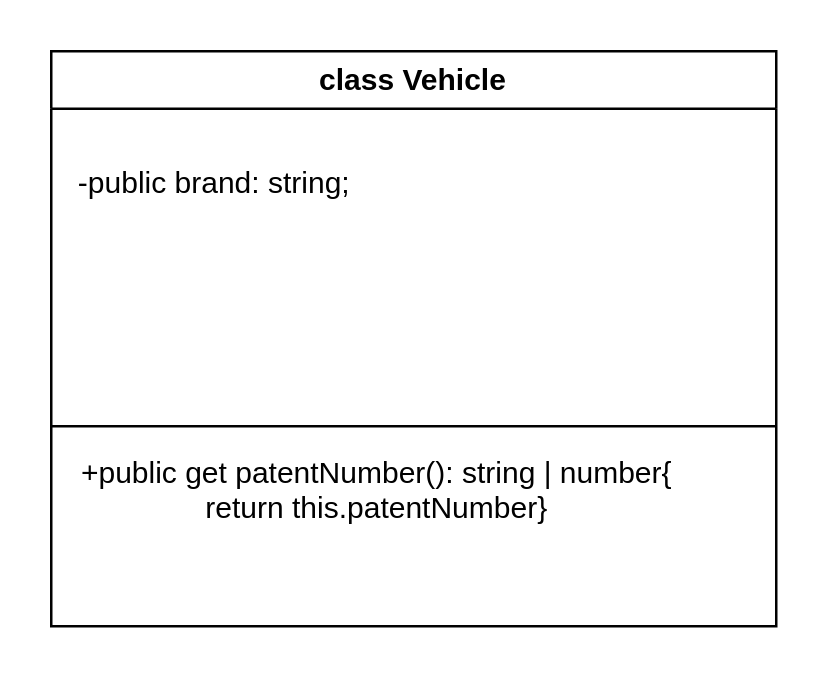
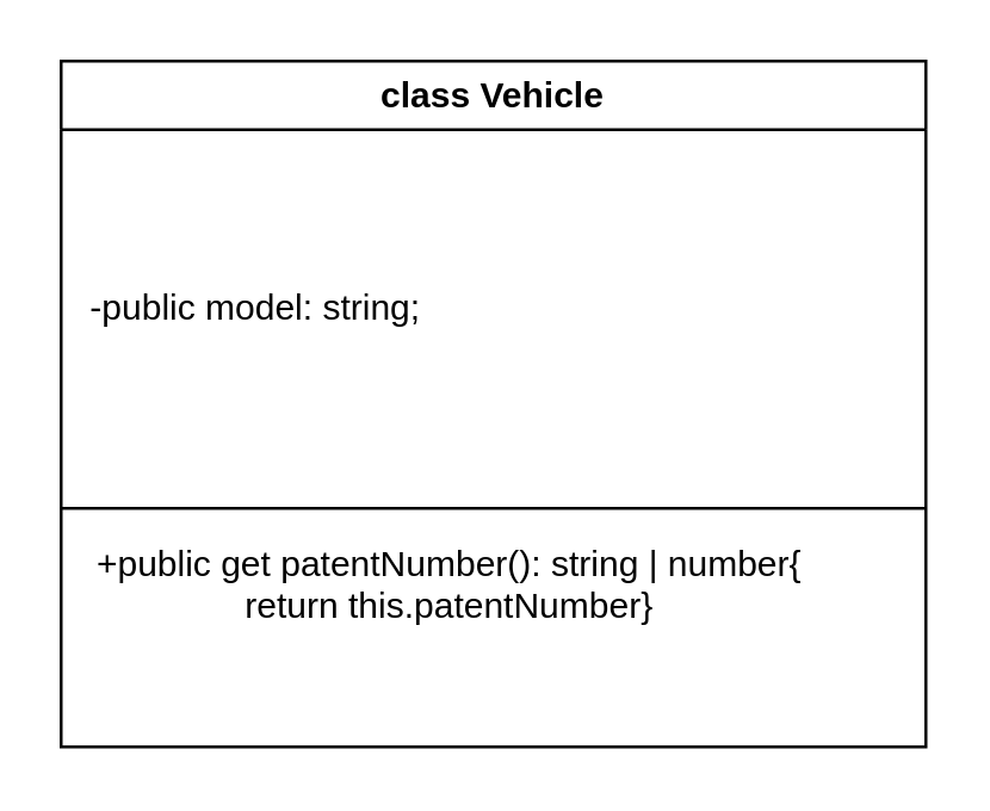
  <mxCell id="0" />
  <mxCell id="1" parent="0" />
  <mxCell id="2" value="class Vehicle" style="swimlane;whiteSpace=wrap;html=1;" vertex="1" parent="1"><mxGeometry x="20" y="20" width="290" height="230" as="geometry" /></mxCell>
- <mxCell id="3" value="-public brand: string;" style="text;html=1;align=center;verticalAlign=middle;resizable=0;points=[];autosize=1;strokeColor=none;fillColor=none;" vertex="1" parent="2"><mxGeometry y="38" width="130" height="30" as="geometry" /></mxCell>
+ <mxCell id="4" value="-public model: string;" style="text;html=1;align=center;verticalAlign=middle;resizable=0;points=[];autosize=1;strokeColor=none;fillColor=none;" vertex="1" parent="2"><mxGeometry y="68" width="130" height="30" as="geometry" /></mxCell>
  <mxCell id="5" value="" style="endArrow=none;html=1;" edge="1" parent="2"><mxGeometry width="50" height="50" relative="1" as="geometry"><mxPoint y="150" as="sourcePoint" /><mxPoint x="290" y="150" as="targetPoint" /></mxGeometry></mxCell>
  <mxCell id="6" value="+public get patentNumber(): string | number{&lt;div&gt;return this.patentNumber}&lt;/div&gt;&lt;div&gt;&lt;br&gt;&lt;/div&gt;" style="text;html=1;align=center;verticalAlign=middle;resizable=0;points=[];autosize=1;strokeColor=none;fillColor=none;" vertex="1" parent="2"><mxGeometry y="153" width="260" height="60" as="geometry" /></mxCell>
